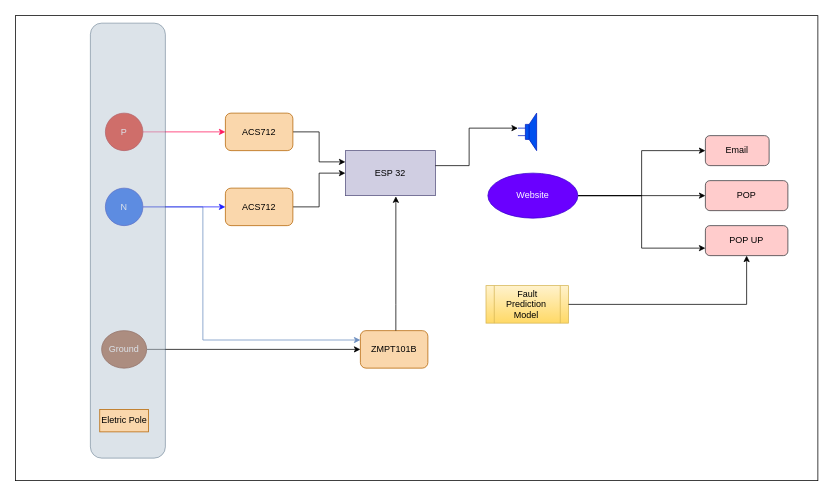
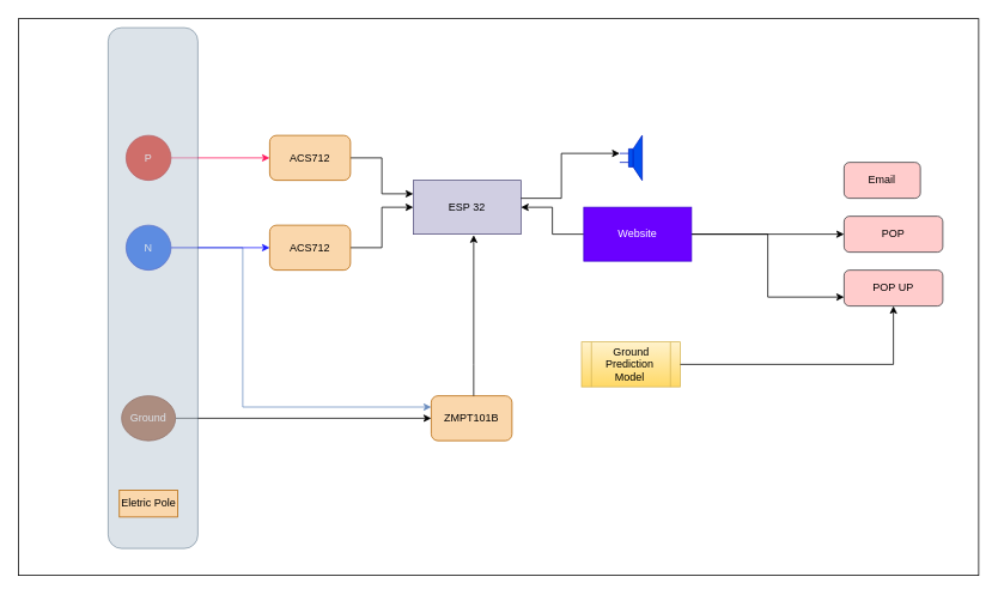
  <mxCell id="0" />
  <mxCell id="1" parent="0" />
  <mxCell id="2" value="ESP 32" style="rounded=0;whiteSpace=wrap;html=1;fillColor=#d0cee2;strokeColor=#56517e;" parent="1" vertex="1"><mxGeometry x="460" y="200" width="120" height="60" as="geometry" /></mxCell>
  <mxCell id="3" value="ZMPT101B" style="rounded=1;whiteSpace=wrap;html=1;fillColor=#fad7ac;strokeColor=#b46504;" parent="1" vertex="1"><mxGeometry x="480" y="440" width="90" height="50" as="geometry" /></mxCell>
  <mxCell id="4" style="edgeStyle=orthogonalEdgeStyle;rounded=0;orthogonalLoop=1;jettySize=auto;html=1;entryX=0.561;entryY=1.017;entryDx=0;entryDy=0;entryPerimeter=0;" parent="1" source="3" target="2" edge="1"><mxGeometry relative="1" as="geometry"><Array as="points"><mxPoint x="527" y="405" /></Array></mxGeometry></mxCell>
  <mxCell id="5" style="edgeStyle=orthogonalEdgeStyle;rounded=0;orthogonalLoop=1;jettySize=auto;html=1;entryX=0;entryY=0.25;entryDx=0;entryDy=0;" parent="1" source="6" target="2" edge="1"><mxGeometry relative="1" as="geometry" /></mxCell>
  <mxCell id="6" value="ACS712" style="rounded=1;whiteSpace=wrap;html=1;fillColor=#fad7ac;strokeColor=#b46504;" parent="1" vertex="1"><mxGeometry x="300" y="150" width="90" height="50" as="geometry" /></mxCell>
  <mxCell id="7" style="edgeStyle=orthogonalEdgeStyle;rounded=0;orthogonalLoop=1;jettySize=auto;html=1;entryX=0;entryY=0.5;entryDx=0;entryDy=0;" parent="1" source="8" target="2" edge="1"><mxGeometry relative="1" as="geometry" /></mxCell>
  <mxCell id="8" value="ACS712" style="rounded=1;whiteSpace=wrap;html=1;fillColor=#fad7ac;strokeColor=#b46504;" parent="1" vertex="1"><mxGeometry x="300" y="250" width="90" height="50" as="geometry" /></mxCell>
  <mxCell id="9" style="edgeStyle=orthogonalEdgeStyle;rounded=0;orthogonalLoop=1;jettySize=auto;html=1;entryX=0;entryY=0.5;entryDx=0;entryDy=0;strokeColor=#FF195E;" parent="1" source="10" target="6" edge="1"><mxGeometry relative="1" as="geometry" /></mxCell>
  <mxCell id="10" value="P" style="ellipse;whiteSpace=wrap;html=1;aspect=fixed;fillColor=#e51400;fontColor=#ffffff;strokeColor=#B20000;" parent="1" vertex="1"><mxGeometry x="140" y="150" width="50" height="50" as="geometry" /></mxCell>
  <mxCell id="11" style="edgeStyle=orthogonalEdgeStyle;rounded=0;orthogonalLoop=1;jettySize=auto;html=1;entryX=0;entryY=0.25;entryDx=0;entryDy=0;fillColor=#dae8fc;strokeColor=#6c8ebf;" edge="1" parent="1" source="12" target="3"><mxGeometry relative="1" as="geometry"><Array as="points"><mxPoint x="270" y="275" /><mxPoint x="270" y="453" /></Array></mxGeometry></mxCell>
  <mxCell id="12" value="N" style="ellipse;whiteSpace=wrap;html=1;aspect=fixed;fillColor=#0050ef;fontColor=#ffffff;strokeColor=#001DBC;" parent="1" vertex="1"><mxGeometry x="140" y="250" width="50" height="50" as="geometry" /></mxCell>
  <mxCell id="13" value="" style="pointerEvents=1;verticalLabelPosition=bottom;shadow=0;dashed=0;align=center;html=1;verticalAlign=top;shape=mxgraph.electrical.electro-mechanical.loudspeaker;fillColor=#0050ef;fontColor=#ffffff;strokeColor=#001DBC;" parent="1" vertex="1"><mxGeometry x="690" y="150" width="25" height="50" as="geometry" /></mxCell>
  <mxCell id="14" style="edgeStyle=orthogonalEdgeStyle;rounded=0;orthogonalLoop=1;jettySize=auto;html=1;entryX=0;entryY=0.5;entryDx=0;entryDy=0;strokeColor=#1C1CFF;" parent="1" source="12" target="8" edge="1"><mxGeometry relative="1" as="geometry" /></mxCell>
  <mxCell id="15" style="edgeStyle=orthogonalEdgeStyle;rounded=0;orthogonalLoop=1;jettySize=auto;html=1;entryX=0;entryY=0.4;entryDx=0;entryDy=0;entryPerimeter=0;" parent="1" source="2" target="13" edge="1"><mxGeometry relative="1" as="geometry"><Array as="points"><mxPoint x="625" y="220" /><mxPoint x="625" y="170" /></Array></mxGeometry></mxCell>
  <mxCell id="16" style="edgeStyle=orthogonalEdgeStyle;rounded=0;orthogonalLoop=1;jettySize=auto;html=1;entryX=0;entryY=0.5;entryDx=0;entryDy=0;" edge="1" parent="1" source="17" target="3"><mxGeometry relative="1" as="geometry" /></mxCell>
  <mxCell id="17" value="Ground" style="ellipse;whiteSpace=wrap;html=1;fillColor=#a0522d;fontColor=#ffffff;strokeColor=#6D1F00;" parent="1" vertex="1"><mxGeometry x="135" y="440" width="60" height="50" as="geometry" /></mxCell>
  <mxCell id="18" value="" style="rounded=1;whiteSpace=wrap;html=1;fillColor=#bac8d3;strokeColor=#23445d;opacity=50;" parent="1" vertex="1"><mxGeometry x="120" y="30" width="100" height="580" as="geometry" /></mxCell>
  <mxCell id="19" value="Eletric Pole" style="text;html=1;align=center;verticalAlign=middle;whiteSpace=wrap;rounded=0;fillColor=#fad7ac;strokeColor=#b46504;" parent="1" vertex="1"><mxGeometry x="132.5" y="545" width="65" height="30" as="geometry" /></mxCell>
- <mxCell id="20" style="edgeStyle=orthogonalEdgeStyle;rounded=0;orthogonalLoop=1;jettySize=auto;html=1;entryX=0;entryY=0.5;entryDx=0;entryDy=0;" parent="1" source="23" target="26" edge="1"><mxGeometry relative="1" as="geometry" /></mxCell>
+ <mxCell id="20" style="edgeStyle=orthogonalEdgeStyle;rounded=0;orthogonalLoop=1;jettySize=auto;html=1;" parent="1" source="23" target="2" edge="1"><mxGeometry relative="1" as="geometry" /></mxCell>
  <mxCell id="21" style="edgeStyle=orthogonalEdgeStyle;rounded=0;orthogonalLoop=1;jettySize=auto;html=1;exitX=1;exitY=0.5;exitDx=0;exitDy=0;entryX=0;entryY=0.5;entryDx=0;entryDy=0;" parent="1" source="23" target="27" edge="1"><mxGeometry relative="1" as="geometry" /></mxCell>
  <mxCell id="22" style="edgeStyle=orthogonalEdgeStyle;rounded=0;orthogonalLoop=1;jettySize=auto;html=1;entryX=0;entryY=0.75;entryDx=0;entryDy=0;" parent="1" source="23" target="28" edge="1"><mxGeometry relative="1" as="geometry" /></mxCell>
- <mxCell id="23" value="Website" style="ellipse;whiteSpace=wrap;html=1;fillColor=#6a00ff;strokeColor=#3700CC;fontColor=#ffffff;" parent="1" vertex="1"><mxGeometry x="650" y="230" width="120" height="60" as="geometry" /></mxCell>
- <mxCell id="24" value="Fault Prediction&amp;nbsp;&lt;div&gt;Model&amp;nbsp;&lt;/div&gt;" style="shape=process;whiteSpace=wrap;html=1;backgroundOutline=1;fillColor=#fff2cc;gradientColor=#ffd966;strokeColor=#d6b656;" parent="1" vertex="1"><mxGeometry x="647.5" y="380" width="110" height="50" as="geometry" /></mxCell>
+ <mxCell id="23" value="Website" style="rounded=0;whiteSpace=wrap;html=1;fillColor=#6a00ff;strokeColor=#3700CC;fontColor=#ffffff;" parent="1" vertex="1"><mxGeometry x="650" y="230" width="120" height="60" as="geometry" /></mxCell>
+ <mxCell id="24" value="Ground Prediction&amp;nbsp;&lt;div&gt;Model&amp;nbsp;&lt;/div&gt;" style="shape=process;whiteSpace=wrap;html=1;backgroundOutline=1;fillColor=#fff2cc;gradientColor=#ffd966;strokeColor=#d6b656;" parent="1" vertex="1"><mxGeometry x="647.5" y="380" width="110" height="50" as="geometry" /></mxCell>
  <mxCell id="25" style="edgeStyle=orthogonalEdgeStyle;rounded=0;orthogonalLoop=1;jettySize=auto;html=1;" parent="1" source="24" target="28" edge="1"><mxGeometry relative="1" as="geometry" /></mxCell>
  <mxCell id="26" value="Email" style="rounded=1;whiteSpace=wrap;html=1;fillColor=#ffcccc;strokeColor=#36393d;" parent="1" vertex="1"><mxGeometry x="940" y="180" width="85" height="40" as="geometry" /></mxCell>
  <mxCell id="27" value="POP" style="rounded=1;whiteSpace=wrap;html=1;fillColor=#ffcccc;strokeColor=#36393d;" parent="1" vertex="1"><mxGeometry x="940" y="240" width="110" height="40" as="geometry" /></mxCell>
  <mxCell id="28" value="POP UP" style="rounded=1;whiteSpace=wrap;html=1;fillColor=#ffcccc;strokeColor=#36393d;" parent="1" vertex="1"><mxGeometry x="940" y="300" width="110" height="40" as="geometry" /></mxCell>
  <mxCell id="29" value="" style="rounded=0;whiteSpace=wrap;html=1;fillColor=none;" vertex="1" parent="1"><mxGeometry x="20" y="20" width="1070" height="620" as="geometry" /></mxCell>
